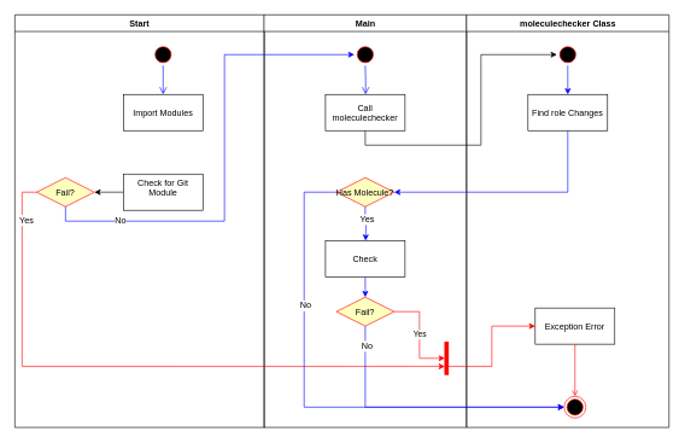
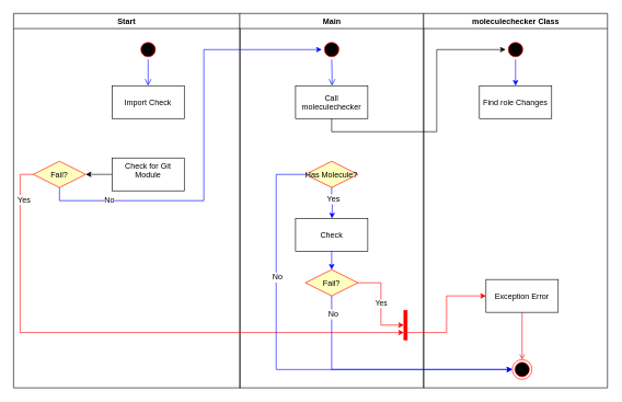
  <mxCell id="0" />
  <mxCell id="1" parent="0" />
  <mxCell id="2" value="Start" style="swimlane;whiteSpace=wrap" parent="1" vertex="1"><mxGeometry x="20" y="20" width="345" height="570" as="geometry" /></mxCell>
  <mxCell id="3" value="" style="ellipse;shape=startState;fillColor=#000000;strokeColor=#ff0000;" parent="2" vertex="1"><mxGeometry x="190" y="40" width="30" height="30" as="geometry" /></mxCell>
  <mxCell id="4" value="" style="edgeStyle=elbowEdgeStyle;elbow=horizontal;verticalAlign=bottom;endArrow=open;endSize=8;strokeColor=#0000FF;endFill=1;rounded=0" parent="2" source="3" target="5" edge="1"><mxGeometry x="190" y="40" as="geometry"><mxPoint x="205" y="110" as="targetPoint" /></mxGeometry></mxCell>
- <mxCell id="5" value="Import Modules" style="" parent="2" vertex="1"><mxGeometry x="150" y="110" width="110" height="50" as="geometry" /></mxCell>
+ <mxCell id="5" value="Import Check" style="" parent="2" vertex="1"><mxGeometry x="150" y="110" width="110" height="50" as="geometry" /></mxCell>
  <mxCell id="6" style="edgeStyle=orthogonalEdgeStyle;rounded=0;html=1;exitX=0;exitY=0.5;entryX=1;entryY=0.5;jettySize=auto;orthogonalLoop=1;" parent="2" source="7" target="8" edge="1"><mxGeometry relative="1" as="geometry" /></mxCell>
  <mxCell id="7" value="Check for Git&#10;Module&#10;" style="" parent="2" vertex="1"><mxGeometry x="150" y="220" width="110" height="50" as="geometry" /></mxCell>
  <mxCell id="8" value="Fail?" style="rhombus;fillColor=#ffffc0;strokeColor=#ff0000;" parent="2" vertex="1"><mxGeometry x="30" y="225" width="80" height="40" as="geometry" /></mxCell>
  <mxCell id="9" value="Main" style="swimlane;whiteSpace=wrap" parent="1" vertex="1"><mxGeometry x="364.5" y="20" width="280" height="570" as="geometry" /></mxCell>
  <mxCell id="10" value="" style="ellipse;shape=startState;fillColor=#000000;strokeColor=#ff0000;" parent="9" vertex="1"><mxGeometry x="125" y="40" width="30" height="30" as="geometry" /></mxCell>
  <mxCell id="11" value="" style="edgeStyle=elbowEdgeStyle;elbow=horizontal;verticalAlign=bottom;endArrow=open;endSize=8;strokeColor=#0000FF;endFill=1;rounded=0" parent="9" source="10" target="12" edge="1"><mxGeometry x="105" y="20" as="geometry"><mxPoint x="120" y="90" as="targetPoint" /></mxGeometry></mxCell>
  <mxCell id="12" value="Call &#10;moleculechecker" style="" parent="9" vertex="1"><mxGeometry x="85" y="110" width="110" height="50" as="geometry" /></mxCell>
  <mxCell id="13" value="" style="whiteSpace=wrap;strokeColor=#FF0000;fillColor=#FF0000" parent="9" vertex="1"><mxGeometry x="250" y="452" width="5" height="45" as="geometry" /></mxCell>
  <mxCell id="14" value="Has Molecule?" style="rhombus;fillColor=#ffffc0;strokeColor=#ff0000;" vertex="1" parent="9"><mxGeometry x="100" y="225" width="80" height="40" as="geometry" /></mxCell>
  <mxCell id="15" style="edgeStyle=orthogonalEdgeStyle;rounded=0;html=1;exitX=0.5;exitY=1;entryX=0.5;entryY=0;jettySize=auto;orthogonalLoop=1;strokeColor=#0000FF;" edge="1" parent="9" source="16" target="18"><mxGeometry relative="1" as="geometry" /></mxCell>
  <mxCell id="16" value="Check" style="" vertex="1" parent="9"><mxGeometry x="85" y="312" width="110" height="50" as="geometry" /></mxCell>
  <mxCell id="17" value="Yes" style="edgeStyle=orthogonalEdgeStyle;rounded=0;html=1;entryX=0;entryY=0.5;jettySize=auto;orthogonalLoop=1;strokeColor=#FF0000;" edge="1" parent="9" source="18" target="13"><mxGeometry relative="1" as="geometry" /></mxCell>
  <mxCell id="18" value="Fail?" style="rhombus;fillColor=#ffffc0;strokeColor=#ff0000;" vertex="1" parent="9"><mxGeometry x="100" y="390" width="80" height="40" as="geometry" /></mxCell>
  <mxCell id="19" value="moleculechecker Class" style="swimlane;whiteSpace=wrap;startSize=23;" parent="1" vertex="1"><mxGeometry x="644.5" y="20" width="280" height="570" as="geometry" /></mxCell>
  <mxCell id="20" value="Exception Error" style="" parent="19" vertex="1"><mxGeometry x="95" y="405" width="110" height="50" as="geometry" /></mxCell>
  <mxCell id="21" value="" style="ellipse;shape=endState;fillColor=#000000;strokeColor=#ff0000" parent="19" vertex="1"><mxGeometry x="135" y="527" width="30" height="30" as="geometry" /></mxCell>
  <mxCell id="22" value="" style="endArrow=open;strokeColor=#FF0000;endFill=1;rounded=0" parent="19" source="20" target="21" edge="1"><mxGeometry relative="1" as="geometry" /></mxCell>
  <mxCell id="23" style="edgeStyle=orthogonalEdgeStyle;rounded=0;html=1;exitX=0.5;exitY=1;entryX=0.5;entryY=0;jettySize=auto;orthogonalLoop=1;strokeColor=#0000FF;" edge="1" parent="19" source="24" target="25"><mxGeometry relative="1" as="geometry" /></mxCell>
  <mxCell id="24" value="" style="ellipse;shape=startState;fillColor=#000000;strokeColor=#ff0000;" vertex="1" parent="19"><mxGeometry x="125" y="40" width="30" height="30" as="geometry" /></mxCell>
  <mxCell id="25" value="Find role Changes" style="" vertex="1" parent="19"><mxGeometry x="85" y="110" width="110" height="50" as="geometry" /></mxCell>
  <mxCell id="26" style="edgeStyle=orthogonalEdgeStyle;rounded=0;html=1;exitX=0;exitY=0.5;entryX=0;entryY=0.75;jettySize=auto;orthogonalLoop=1;strokeColor=#FF0000;" parent="1" source="8" target="13" edge="1"><mxGeometry relative="1" as="geometry" /></mxCell>
  <mxCell id="27" value="Yes" style="text;html=1;resizable=0;points=[];align=center;verticalAlign=middle;labelBackgroundColor=#ffffff;" parent="26" vertex="1" connectable="0"><mxGeometry x="-0.863" y="5" relative="1" as="geometry"><mxPoint as="offset" /></mxGeometry></mxCell>
  <mxCell id="28" style="edgeStyle=orthogonalEdgeStyle;rounded=0;html=1;exitX=1;exitY=0.75;entryX=0;entryY=0.5;jettySize=auto;orthogonalLoop=1;strokeColor=#FF0000;" parent="1" source="13" target="20" edge="1"><mxGeometry relative="1" as="geometry" /></mxCell>
  <mxCell id="29" style="edgeStyle=orthogonalEdgeStyle;rounded=0;html=1;exitX=0.5;exitY=1;entryX=0;entryY=0.5;jettySize=auto;orthogonalLoop=1;strokeColor=#0000FF;" parent="1" source="8" target="10" edge="1"><mxGeometry relative="1" as="geometry"><mxPoint x="170" y="370" as="targetPoint" /></mxGeometry></mxCell>
  <mxCell id="30" value="No" style="text;html=1;resizable=0;points=[];align=center;verticalAlign=middle;labelBackgroundColor=#ffffff;" parent="29" vertex="1" connectable="0"><mxGeometry x="-0.709" y="2" relative="1" as="geometry"><mxPoint as="offset" /></mxGeometry></mxCell>
  <mxCell id="31" style="edgeStyle=orthogonalEdgeStyle;rounded=0;html=1;exitX=0.5;exitY=1;entryX=0;entryY=0.5;jettySize=auto;orthogonalLoop=1;" edge="1" parent="1" source="12" target="24"><mxGeometry relative="1" as="geometry" /></mxCell>
- <mxCell id="32" style="edgeStyle=orthogonalEdgeStyle;rounded=0;html=1;exitX=0.5;exitY=1;entryX=1;entryY=0.5;jettySize=auto;orthogonalLoop=1;strokeColor=#0000FF;" edge="1" parent="1" source="25" target="14"><mxGeometry relative="1" as="geometry" /></mxCell>
  <mxCell id="33" style="edgeStyle=orthogonalEdgeStyle;rounded=0;html=1;exitX=0.5;exitY=1;jettySize=auto;orthogonalLoop=1;strokeColor=#0000FF;" edge="1" parent="1" source="14"><mxGeometry relative="1" as="geometry"><mxPoint x="505" y="332" as="targetPoint" /></mxGeometry></mxCell>
  <mxCell id="34" value="Yes" style="text;html=1;resizable=0;points=[];align=center;verticalAlign=middle;labelBackgroundColor=#ffffff;" vertex="1" connectable="0" parent="33"><mxGeometry x="-0.277" y="2" relative="1" as="geometry"><mxPoint as="offset" /></mxGeometry></mxCell>
  <mxCell id="35" style="edgeStyle=orthogonalEdgeStyle;rounded=0;html=1;exitX=0;exitY=0.5;entryX=0;entryY=0.5;jettySize=auto;orthogonalLoop=1;strokeColor=#0000FF;" edge="1" parent="1" source="14" target="21"><mxGeometry relative="1" as="geometry"><Array as="points"><mxPoint x="420" y="265" /><mxPoint x="420" y="562" /></Array></mxGeometry></mxCell>
  <mxCell id="36" value="No" style="text;html=1;resizable=0;points=[];align=center;verticalAlign=middle;labelBackgroundColor=#ffffff;" vertex="1" connectable="0" parent="35"><mxGeometry x="-0.427" y="1" relative="1" as="geometry"><mxPoint as="offset" /></mxGeometry></mxCell>
  <mxCell id="37" style="edgeStyle=orthogonalEdgeStyle;rounded=0;html=1;exitX=0.5;exitY=1;entryX=0;entryY=0.5;jettySize=auto;orthogonalLoop=1;strokeColor=#0000FF;" edge="1" parent="1" source="18" target="21"><mxGeometry relative="1" as="geometry" /></mxCell>
  <mxCell id="38" value="No" style="text;html=1;resizable=0;points=[];align=center;verticalAlign=middle;labelBackgroundColor=#ffffff;" vertex="1" connectable="0" parent="37"><mxGeometry x="-0.861" y="2" relative="1" as="geometry"><mxPoint as="offset" /></mxGeometry></mxCell>
